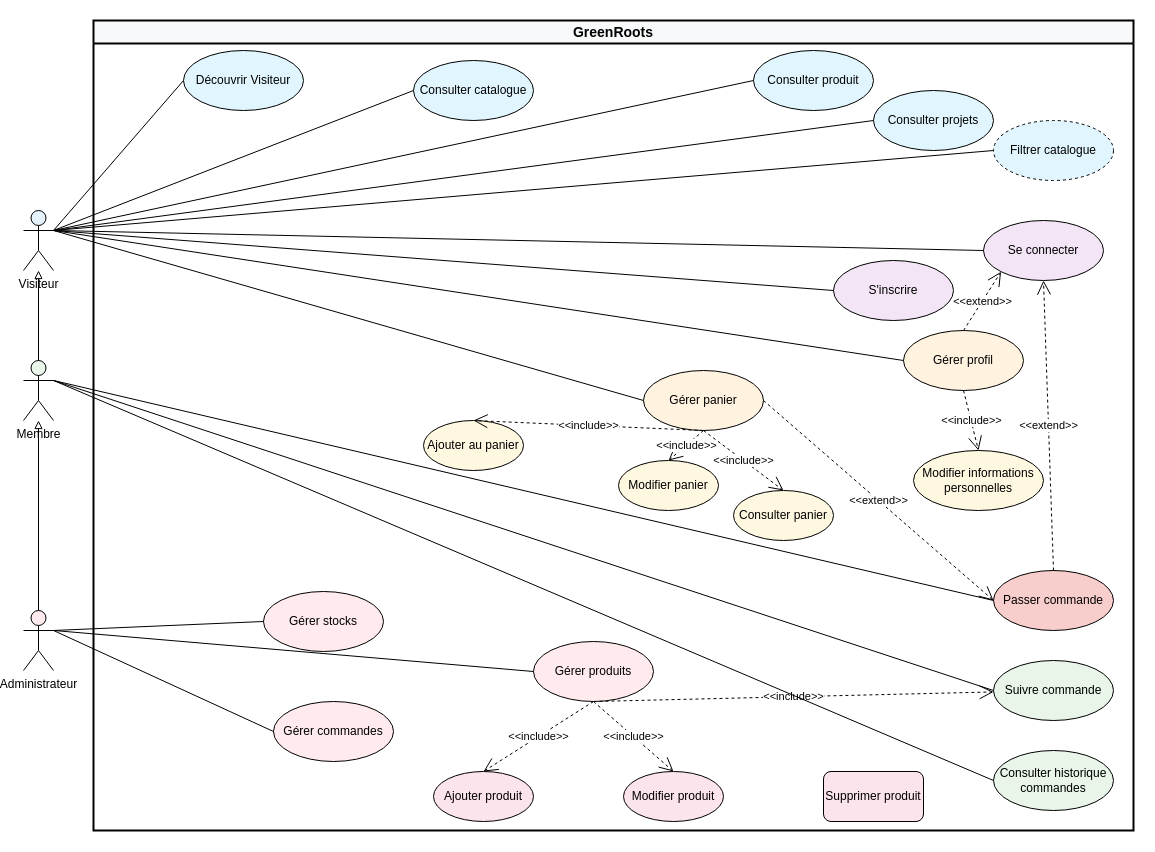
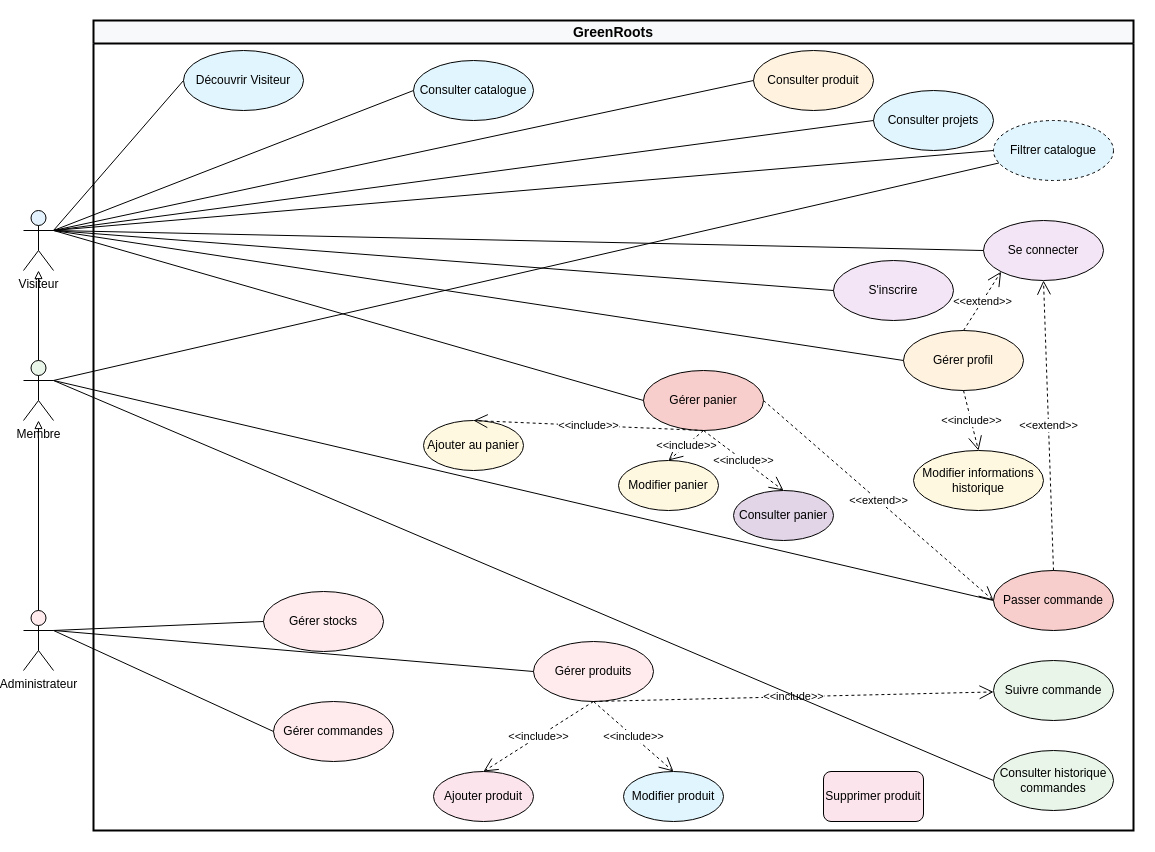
  <mxCell id="0" />
  <mxCell id="1" parent="0" />
  <mxCell id="2" value="GreenRoots" style="swimlane;whiteSpace=wrap;html=1;strokeWidth=2;fillColor=#f8f9fa;fontStyle=1;fontSize=14;" parent="1" vertex="1"><mxGeometry x="90" y="20" width="1040" height="810" as="geometry" /></mxCell>
  <mxCell id="3" value="Découvrir Visiteur" style="ellipse;whiteSpace=wrap;html=1;fillColor=#e1f5fe;" parent="2" vertex="1"><mxGeometry x="90" y="30" width="120" height="60" as="geometry" /></mxCell>
  <mxCell id="4" value="Consulter catalogue" style="ellipse;whiteSpace=wrap;html=1;fillColor=#e1f5fe;" parent="2" vertex="1"><mxGeometry x="320" y="40" width="120" height="60" as="geometry" /></mxCell>
- <mxCell id="5" value="Consulter produit" style="ellipse;whiteSpace=wrap;html=1;fillColor=#e1f5fe;" parent="2" vertex="1"><mxGeometry x="660" y="30" width="120" height="60" as="geometry" /></mxCell>
+ <mxCell id="5" value="Consulter produit" style="ellipse;whiteSpace=wrap;html=1;fillColor=#fff3e0;" parent="2" vertex="1"><mxGeometry x="660" y="30" width="120" height="60" as="geometry" /></mxCell>
  <mxCell id="6" value="Filtrer catalogue" style="ellipse;whiteSpace=wrap;html=1;fillColor=#e1f5fe;dashed=1;" parent="2" vertex="1"><mxGeometry x="900" y="100" width="120" height="60" as="geometry" /></mxCell>
- <mxCell id="7" value="Gérer panier" style="ellipse;whiteSpace=wrap;html=1;fillColor=#fff3e0;" parent="2" vertex="1"><mxGeometry x="550" y="350" width="120" height="60" as="geometry" /></mxCell>
+ <mxCell id="7" value="Gérer panier" style="ellipse;whiteSpace=wrap;html=1;fillColor=#f8cecc;" parent="2" vertex="1"><mxGeometry x="550" y="350" width="120" height="60" as="geometry" /></mxCell>
  <mxCell id="8" value="Ajouter au panier" style="ellipse;whiteSpace=wrap;html=1;fillColor=#fff8e1;" parent="2" vertex="1"><mxGeometry x="330" y="400" width="100" height="50" as="geometry" /></mxCell>
  <mxCell id="9" value="Modifier panier" style="ellipse;whiteSpace=wrap;html=1;fillColor=#fff8e1;" parent="2" vertex="1"><mxGeometry x="525" y="440" width="100" height="50" as="geometry" /></mxCell>
- <mxCell id="10" value="Consulter panier" style="ellipse;whiteSpace=wrap;html=1;fillColor=#fff8e1;" parent="2" vertex="1"><mxGeometry x="640" y="470" width="100" height="50" as="geometry" /></mxCell>
+ <mxCell id="10" value="Consulter panier" style="ellipse;whiteSpace=wrap;html=1;fillColor=#e1d5e7;" parent="2" vertex="1"><mxGeometry x="640" y="470" width="100" height="50" as="geometry" /></mxCell>
  <mxCell id="11" value="S'inscrire" style="ellipse;whiteSpace=wrap;html=1;fillColor=#f3e5f5;" parent="2" vertex="1"><mxGeometry x="740" y="240" width="120" height="60" as="geometry" /></mxCell>
  <mxCell id="12" value="Se connecter" style="ellipse;whiteSpace=wrap;html=1;fillColor=#f3e5f5;" parent="2" vertex="1"><mxGeometry x="890" y="200" width="120" height="60" as="geometry" /></mxCell>
  <mxCell id="13" value="Passer commande" style="ellipse;whiteSpace=wrap;html=1;fillColor=#f8cecc;" parent="2" vertex="1"><mxGeometry x="900" y="550" width="120" height="60" as="geometry" /></mxCell>
  <mxCell id="14" value="Consulter historique commandes" style="ellipse;whiteSpace=wrap;html=1;fillColor=#e8f5e8;" parent="2" vertex="1"><mxGeometry x="900" y="730" width="120" height="60" as="geometry" /></mxCell>
  <mxCell id="15" value="Suivre commande" style="ellipse;whiteSpace=wrap;html=1;fillColor=#e8f5e8;" parent="2" vertex="1"><mxGeometry x="900" y="640" width="120" height="60" as="geometry" /></mxCell>
  <mxCell id="16" value="Gérer stocks" style="ellipse;whiteSpace=wrap;html=1;fillColor=#ffebee;" parent="2" vertex="1"><mxGeometry x="170" y="571" width="120" height="60" as="geometry" /></mxCell>
  <mxCell id="17" value="Gérer commandes" style="ellipse;whiteSpace=wrap;html=1;fillColor=#ffebee;" parent="2" vertex="1"><mxGeometry x="180" y="681" width="120" height="60" as="geometry" /></mxCell>
  <mxCell id="18" value="Gérer produits" style="ellipse;whiteSpace=wrap;html=1;fillColor=#ffebee;" parent="2" vertex="1"><mxGeometry x="440" y="621" width="120" height="60" as="geometry" /></mxCell>
  <mxCell id="19" value="Ajouter produit" style="ellipse;whiteSpace=wrap;html=1;fillColor=#fce4ec;" parent="2" vertex="1"><mxGeometry x="340" y="751" width="100" height="50" as="geometry" /></mxCell>
- <mxCell id="20" value="Modifier produit" style="ellipse;whiteSpace=wrap;html=1;fillColor=#fce4ec;" parent="2" vertex="1"><mxGeometry x="530" y="751" width="100" height="50" as="geometry" /></mxCell>
+ <mxCell id="20" value="Modifier produit" style="ellipse;whiteSpace=wrap;html=1;fillColor=#e1f5fe;" parent="2" vertex="1"><mxGeometry x="530" y="751" width="100" height="50" as="geometry" /></mxCell>
  <mxCell id="21" value="Supprimer produit" style="whiteSpace=wrap;html=1;fillColor=#fce4ec;rounded=1;" parent="2" vertex="1"><mxGeometry x="730" y="751" width="100" height="50" as="geometry" /></mxCell>
  <mxCell id="22" value="&amp;lt;&amp;lt;include&amp;gt;&amp;gt;" style="endArrow=open;endSize=12;dashed=1;html=1;exitX=0.5;exitY=1;exitDx=0;exitDy=0;entryX=0.5;entryY=0;entryDx=0;entryDy=0;" parent="2" source="18" target="19" edge="1"><mxGeometry width="160" relative="1" as="geometry" /></mxCell>
  <mxCell id="23" value="&amp;lt;&amp;lt;include&amp;gt;&amp;gt;" style="endArrow=open;endSize=12;dashed=1;html=1;exitX=0.5;exitY=1;exitDx=0;exitDy=0;entryX=0.5;entryY=0;entryDx=0;entryDy=0;" parent="2" source="18" target="20" edge="1"><mxGeometry width="160" relative="1" as="geometry" /></mxCell>
  <mxCell id="24" value="&amp;lt;&amp;lt;include&amp;gt;&amp;gt;" style="endArrow=open;endSize=12;dashed=1;html=1;exitX=0.5;exitY=1;exitDx=0;exitDy=0;" parent="2" source="18" target="15" edge="1"><mxGeometry width="160" relative="1" as="geometry" /></mxCell>
  <mxCell id="25" value="Consulter projets" style="ellipse;whiteSpace=wrap;html=1;fillColor=#e1f5fe;" parent="2" vertex="1"><mxGeometry x="780" y="70" width="120" height="60" as="geometry" /></mxCell>
  <mxCell id="26" value="Gérer profil" style="ellipse;whiteSpace=wrap;html=1;fillColor=#fff3e0;" vertex="1" parent="2"><mxGeometry x="810" y="310" width="120" height="60" as="geometry" /></mxCell>
  <mxCell id="27" value="&amp;lt;&amp;lt;extend&amp;gt;&amp;gt;" style="endArrow=open;endSize=12;dashed=1;html=1;exitX=0.5;exitY=0;exitDx=0;exitDy=0;entryX=0;entryY=1;entryDx=0;entryDy=0;" edge="1" parent="2" source="26" target="12"><mxGeometry width="160" relative="1" as="geometry"><mxPoint x="910" y="535" as="sourcePoint" /><mxPoint x="900" y="245" as="targetPoint" /></mxGeometry></mxCell>
- <mxCell id="28" value="Modifier informations&lt;div&gt;personnelles&lt;/div&gt;" style="ellipse;whiteSpace=wrap;html=1;fillColor=#fff8e1;" vertex="1" parent="2"><mxGeometry x="820" y="430" width="130" height="60" as="geometry" /></mxCell>
+ <mxCell id="28" value="Modifier informations&lt;div&gt;historique&lt;/div&gt;" style="ellipse;whiteSpace=wrap;html=1;fillColor=#fff8e1;" vertex="1" parent="2"><mxGeometry x="820" y="430" width="130" height="60" as="geometry" /></mxCell>
  <mxCell id="29" value="&amp;lt;&amp;lt;include&amp;gt;&amp;gt;" style="endArrow=open;endSize=12;dashed=1;html=1;exitX=0.5;exitY=1;exitDx=0;exitDy=0;entryX=0.5;entryY=0;entryDx=0;entryDy=0;" edge="1" parent="2" source="26" target="28"><mxGeometry width="160" relative="1" as="geometry"><mxPoint x="825" y="374" as="sourcePoint" /><mxPoint x="775" y="404" as="targetPoint" /></mxGeometry></mxCell>
  <mxCell id="30" value="Visiteur" style="shape=umlActor;verticalLabelPosition=bottom;verticalAlign=top;html=1;outlineConnect=0;fillColor=#e3f2fd;" parent="1" vertex="1"><mxGeometry x="20" y="210" width="30" height="60" as="geometry" /></mxCell>
  <mxCell id="31" value="Membre" style="shape=umlActor;verticalLabelPosition=bottom;verticalAlign=top;html=1;outlineConnect=0;fillColor=#e8f5e8;" parent="1" vertex="1"><mxGeometry x="20" y="360" width="30" height="60" as="geometry" /></mxCell>
  <mxCell id="32" value="Administrateur" style="shape=umlActor;verticalLabelPosition=bottom;verticalAlign=top;html=1;outlineConnect=0;fillColor=#ffebee;" parent="1" vertex="1"><mxGeometry x="20" y="610" width="30" height="60" as="geometry" /></mxCell>
  <mxCell id="33" value="" style="endArrow=block;endFill=0;html=1;edgeStyle=orthogonalEdgeStyle;align=left;verticalAlign=top;exitX=0.5;exitY=0;exitDx=0;exitDy=0;exitPerimeter=0;entryX=0.5;entryY=1;entryDx=0;entryDy=0;entryPerimeter=0;" parent="1" source="31" target="30" edge="1"><mxGeometry x="-1" relative="1" as="geometry" /></mxCell>
  <mxCell id="34" value="" style="endArrow=block;endFill=0;html=1;edgeStyle=orthogonalEdgeStyle;align=left;verticalAlign=top;exitX=0.5;exitY=0;exitDx=0;exitDy=0;exitPerimeter=0;entryX=0.5;entryY=1;entryDx=0;entryDy=0;entryPerimeter=0;" parent="1" source="32" target="31" edge="1"><mxGeometry x="-1" relative="1" as="geometry" /></mxCell>
  <mxCell id="35" value="" style="endArrow=none;html=1;exitX=1;exitY=0.333;exitDx=0;exitDy=0;exitPerimeter=0;entryX=0;entryY=0.5;entryDx=0;entryDy=0;" parent="1" source="30" target="3" edge="1"><mxGeometry relative="1" as="geometry" /></mxCell>
  <mxCell id="36" value="" style="endArrow=none;html=1;exitX=1;exitY=0.333;exitDx=0;exitDy=0;exitPerimeter=0;entryX=0;entryY=0.5;entryDx=0;entryDy=0;" parent="1" source="30" target="4" edge="1"><mxGeometry relative="1" as="geometry" /></mxCell>
  <mxCell id="37" value="" style="endArrow=none;html=1;exitX=1;exitY=0.333;exitDx=0;exitDy=0;exitPerimeter=0;entryX=0;entryY=0.5;entryDx=0;entryDy=0;" parent="1" source="30" target="5" edge="1"><mxGeometry relative="1" as="geometry" /></mxCell>
  <mxCell id="38" value="" style="endArrow=none;html=1;exitX=1;exitY=0.333;exitDx=0;exitDy=0;exitPerimeter=0;entryX=0;entryY=0.5;entryDx=0;entryDy=0;" parent="1" source="30" target="6" edge="1"><mxGeometry relative="1" as="geometry" /></mxCell>
  <mxCell id="39" value="" style="endArrow=none;html=1;exitX=1;exitY=0.333;exitDx=0;exitDy=0;exitPerimeter=0;entryX=0;entryY=0.5;entryDx=0;entryDy=0;" parent="1" source="30" target="7" edge="1"><mxGeometry relative="1" as="geometry" /></mxCell>
  <mxCell id="40" value="" style="endArrow=none;html=1;exitX=1;exitY=0.333;exitDx=0;exitDy=0;exitPerimeter=0;entryX=0;entryY=0.5;entryDx=0;entryDy=0;" parent="1" source="30" target="11" edge="1"><mxGeometry relative="1" as="geometry" /></mxCell>
  <mxCell id="41" value="" style="endArrow=none;html=1;exitX=1;exitY=0.333;exitDx=0;exitDy=0;exitPerimeter=0;entryX=0;entryY=0.5;entryDx=0;entryDy=0;" parent="1" source="30" target="12" edge="1"><mxGeometry relative="1" as="geometry" /></mxCell>
  <mxCell id="42" value="" style="endArrow=none;html=1;exitX=1;exitY=0.333;exitDx=0;exitDy=0;exitPerimeter=0;entryX=0;entryY=0.5;entryDx=0;entryDy=0;" parent="1" source="31" target="13" edge="1"><mxGeometry relative="1" as="geometry" /></mxCell>
  <mxCell id="43" value="" style="endArrow=none;html=1;exitX=1;exitY=0.333;exitDx=0;exitDy=0;exitPerimeter=0;entryX=0;entryY=0.5;entryDx=0;entryDy=0;" parent="1" source="31" target="14" edge="1"><mxGeometry relative="1" as="geometry" /></mxCell>
- <mxCell id="44" value="" style="endArrow=none;html=1;exitX=1;exitY=0.333;exitDx=0;exitDy=0;exitPerimeter=0;entryX=0;entryY=0.5;entryDx=0;entryDy=0;" parent="1" source="31" target="15" edge="1"><mxGeometry relative="1" as="geometry" /></mxCell>
+ <mxCell id="44" value="" style="endArrow=none;html=1;exitX=1;exitY=0.333;exitDx=0;exitDy=0;exitPerimeter=0;" parent="1" source="31" target="6" edge="1"><mxGeometry relative="1" as="geometry" /></mxCell>
  <mxCell id="45" value="" style="endArrow=none;html=1;exitX=1;exitY=0.333;exitDx=0;exitDy=0;exitPerimeter=0;entryX=0;entryY=0.5;entryDx=0;entryDy=0;" parent="1" source="32" target="18" edge="1"><mxGeometry relative="1" as="geometry" /></mxCell>
  <mxCell id="46" value="" style="endArrow=none;html=1;exitX=1;exitY=0.333;exitDx=0;exitDy=0;exitPerimeter=0;entryX=0;entryY=0.5;entryDx=0;entryDy=0;" parent="1" source="32" target="16" edge="1"><mxGeometry relative="1" as="geometry" /></mxCell>
  <mxCell id="47" value="" style="endArrow=none;html=1;exitX=1;exitY=0.333;exitDx=0;exitDy=0;exitPerimeter=0;entryX=0;entryY=0.5;entryDx=0;entryDy=0;" parent="1" source="32" target="17" edge="1"><mxGeometry relative="1" as="geometry" /></mxCell>
  <mxCell id="48" value="&amp;lt;&amp;lt;include&amp;gt;&amp;gt;" style="endArrow=open;endSize=12;dashed=1;html=1;exitX=0.5;exitY=1;exitDx=0;exitDy=0;entryX=0.5;entryY=0;entryDx=0;entryDy=0;" parent="1" source="7" target="8" edge="1"><mxGeometry width="160" relative="1" as="geometry" /></mxCell>
  <mxCell id="49" value="&amp;lt;&amp;lt;include&amp;gt;&amp;gt;" style="endArrow=open;endSize=12;dashed=1;html=1;exitX=0.5;exitY=1;exitDx=0;exitDy=0;entryX=0.5;entryY=0;entryDx=0;entryDy=0;" parent="1" source="7" target="9" edge="1"><mxGeometry width="160" relative="1" as="geometry" /></mxCell>
  <mxCell id="50" value="&amp;lt;&amp;lt;include&amp;gt;&amp;gt;" style="endArrow=open;endSize=12;dashed=1;html=1;exitX=0.5;exitY=1;exitDx=0;exitDy=0;entryX=0.5;entryY=0;entryDx=0;entryDy=0;" parent="1" source="7" target="10" edge="1"><mxGeometry width="160" relative="1" as="geometry" /></mxCell>
  <mxCell id="51" value="&amp;lt;&amp;lt;extend&amp;gt;&amp;gt;" style="endArrow=open;endSize=12;dashed=1;html=1;exitX=1;exitY=0.5;exitDx=0;exitDy=0;entryX=0;entryY=0.5;entryDx=0;entryDy=0;" parent="1" source="7" target="13" edge="1"><mxGeometry width="160" relative="1" as="geometry" /></mxCell>
  <mxCell id="52" value="&amp;lt;&amp;lt;extend&amp;gt;&amp;gt;" style="endArrow=open;endSize=12;dashed=1;html=1;exitX=0.5;exitY=0;exitDx=0;exitDy=0;entryX=0.5;entryY=1;entryDx=0;entryDy=0;" parent="1" source="13" target="12" edge="1"><mxGeometry width="160" relative="1" as="geometry" /></mxCell>
  <mxCell id="53" value="" style="endArrow=none;html=1;entryX=0;entryY=0.5;entryDx=0;entryDy=0;" parent="1" target="25" edge="1"><mxGeometry relative="1" as="geometry"><mxPoint x="50" y="230" as="sourcePoint" /><mxPoint x="980" y="90" as="targetPoint" /></mxGeometry></mxCell>
  <mxCell id="54" value="" style="endArrow=none;html=1;exitX=1;exitY=0.333;exitDx=0;exitDy=0;exitPerimeter=0;entryX=0;entryY=0.5;entryDx=0;entryDy=0;" edge="1" parent="1" source="30" target="26"><mxGeometry relative="1" as="geometry"><mxPoint x="240" y="260" as="sourcePoint" /><mxPoint x="830" y="430" as="targetPoint" /></mxGeometry></mxCell>
